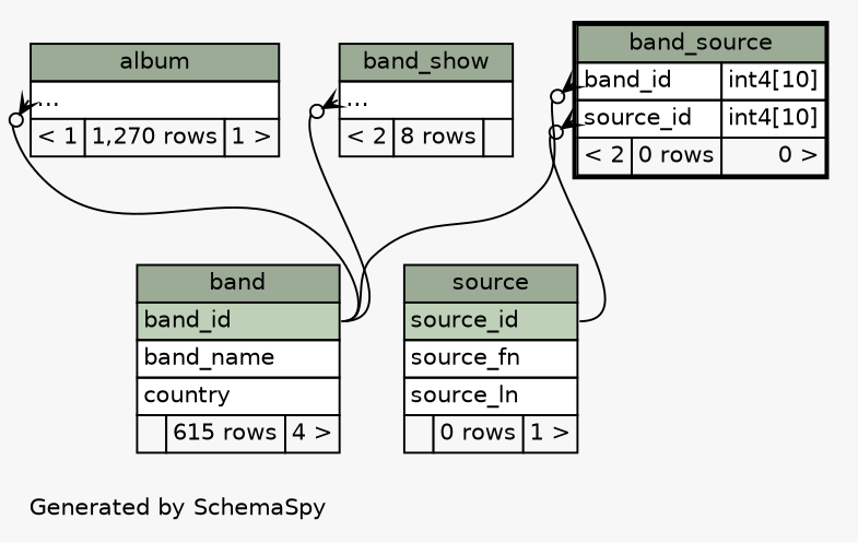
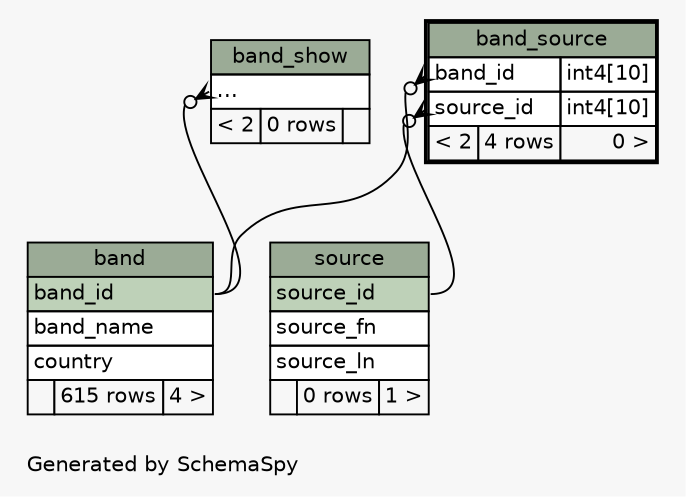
  digraph {
    bgcolor="#f7f7f7"
    fontname=Helvetica
    fontsize=11
    label="\nGenerated by SchemaSpy"
    labeljust=l
    nodesep=0.18
    rankdir=TB
    ranksep=0.46
    node [fontname=Helvetica fontsize=11 shape=plaintext]
    edge [arrowhead=none arrowsize=0.8 arrowtail=crowodot dir=back headport="band_id:e" tailport="elipses:w"]
-   n1 [label=<     <TABLE BORDER="0" CELLBORDER="1" CELLSPACING="0" BGCOLOR="#ffffff">       <TR><TD COLSPAN="3" BGCOLOR="#9bab96" ALIGN="CENTER">album</TD></TR>       <TR><TD PORT="elipses" COLSPAN="3" ALIGN="LEFT">...</TD></TR>       <TR><TD ALIGN="LEFT" BGCOLOR="#f7f7f7">&lt; 1</TD><TD ALIGN="RIGHT" BGCOLOR="#f7f7f7">1,270 rows</TD><TD ALIGN="RIGHT" BGCOLOR="#f7f7f7">1 &gt;</TD></TR>     </TABLE>>]
    n2 [label=<     <TABLE BORDER="0" CELLBORDER="1" CELLSPACING="0" BGCOLOR="#ffffff">       <TR><TD COLSPAN="3" BGCOLOR="#9bab96" ALIGN="CENTER">band</TD></TR>       <TR><TD PORT="band_id" COLSPAN="3" BGCOLOR="#bed1b8" ALIGN="LEFT">band_id</TD></TR>       <TR><TD PORT="band_name" COLSPAN="3" ALIGN="LEFT">band_name</TD></TR>       <TR><TD PORT="country" COLSPAN="3" ALIGN="LEFT">country</TD></TR>       <TR><TD ALIGN="LEFT" BGCOLOR="#f7f7f7">  </TD><TD ALIGN="RIGHT" BGCOLOR="#f7f7f7">615 rows</TD><TD ALIGN="RIGHT" BGCOLOR="#f7f7f7">4 &gt;</TD></TR>     </TABLE>>]
-   n3 [label=<     <TABLE BORDER="0" CELLBORDER="1" CELLSPACING="0" BGCOLOR="#ffffff">       <TR><TD COLSPAN="3" BGCOLOR="#9bab96" ALIGN="CENTER">band_show</TD></TR>       <TR><TD PORT="elipses" COLSPAN="3" ALIGN="LEFT">...</TD></TR>       <TR><TD ALIGN="LEFT" BGCOLOR="#f7f7f7">&lt; 2</TD><TD ALIGN="RIGHT" BGCOLOR="#f7f7f7">8 rows</TD><TD ALIGN="RIGHT" BGCOLOR="#f7f7f7">  </TD></TR>     </TABLE>>]
-   n4 [label=<     <TABLE BORDER="2" CELLBORDER="1" CELLSPACING="0" BGCOLOR="#ffffff">       <TR><TD COLSPAN="3" BGCOLOR="#9bab96" ALIGN="CENTER">band_source</TD></TR>       <TR><TD PORT="band_id" COLSPAN="2" ALIGN="LEFT">band_id</TD><TD PORT="band_id.type" ALIGN="LEFT">int4[10]</TD></TR>       <TR><TD PORT="source_id" COLSPAN="2" ALIGN="LEFT">source_id</TD><TD PORT="source_id.type" ALIGN="LEFT">int4[10]</TD></TR>       <TR><TD ALIGN="LEFT" BGCOLOR="#f7f7f7">&lt; 2</TD><TD ALIGN="RIGHT" BGCOLOR="#f7f7f7">0 rows</TD><TD ALIGN="RIGHT" BGCOLOR="#f7f7f7">0 &gt;</TD></TR>     </TABLE>>]
+   n3 [label=<     <TABLE BORDER="0" CELLBORDER="1" CELLSPACING="0" BGCOLOR="#ffffff">       <TR><TD COLSPAN="3" BGCOLOR="#9bab96" ALIGN="CENTER">band_show</TD></TR>       <TR><TD PORT="elipses" COLSPAN="3" ALIGN="LEFT">...</TD></TR>       <TR><TD ALIGN="LEFT" BGCOLOR="#f7f7f7">&lt; 2</TD><TD ALIGN="RIGHT" BGCOLOR="#f7f7f7">0 rows</TD><TD ALIGN="RIGHT" BGCOLOR="#f7f7f7">  </TD></TR>     </TABLE>>]
+   n4 [label=<     <TABLE BORDER="2" CELLBORDER="1" CELLSPACING="0" BGCOLOR="#ffffff">       <TR><TD COLSPAN="3" BGCOLOR="#9bab96" ALIGN="CENTER">band_source</TD></TR>       <TR><TD PORT="band_id" COLSPAN="2" ALIGN="LEFT">band_id</TD><TD PORT="band_id.type" ALIGN="LEFT">int4[10]</TD></TR>       <TR><TD PORT="source_id" COLSPAN="2" ALIGN="LEFT">source_id</TD><TD PORT="source_id.type" ALIGN="LEFT">int4[10]</TD></TR>       <TR><TD ALIGN="LEFT" BGCOLOR="#f7f7f7">&lt; 2</TD><TD ALIGN="RIGHT" BGCOLOR="#f7f7f7">4 rows</TD><TD ALIGN="RIGHT" BGCOLOR="#f7f7f7">0 &gt;</TD></TR>     </TABLE>>]
    n5 [label=<     <TABLE BORDER="0" CELLBORDER="1" CELLSPACING="0" BGCOLOR="#ffffff">       <TR><TD COLSPAN="3" BGCOLOR="#9bab96" ALIGN="CENTER">source</TD></TR>       <TR><TD PORT="source_id" COLSPAN="3" BGCOLOR="#bed1b8" ALIGN="LEFT">source_id</TD></TR>       <TR><TD PORT="source_fn" COLSPAN="3" ALIGN="LEFT">source_fn</TD></TR>       <TR><TD PORT="source_ln" COLSPAN="3" ALIGN="LEFT">source_ln</TD></TR>       <TR><TD ALIGN="LEFT" BGCOLOR="#f7f7f7">  </TD><TD ALIGN="RIGHT" BGCOLOR="#f7f7f7">0 rows</TD><TD ALIGN="RIGHT" BGCOLOR="#f7f7f7">1 &gt;</TD></TR>     </TABLE>>]
-   n1 -> n2
    n3 -> n2
    n4 -> n2 [tailport="band_id:w"]
    n4 -> n5 [headport="source_id:e" tailport="source_id:w"]
  }
